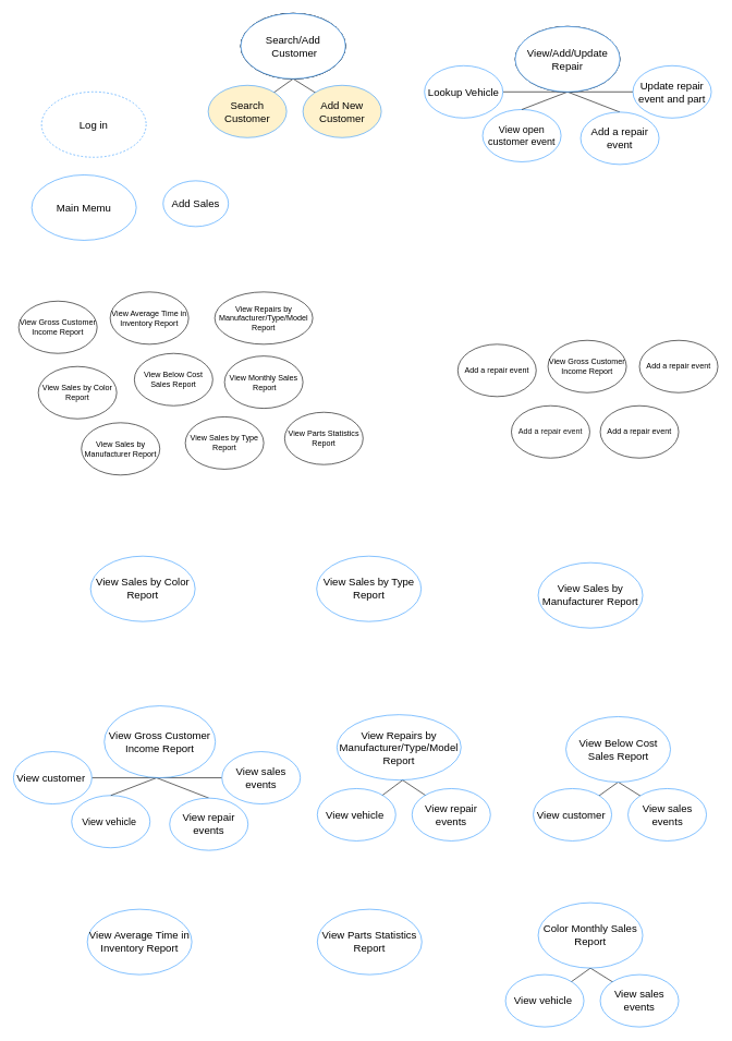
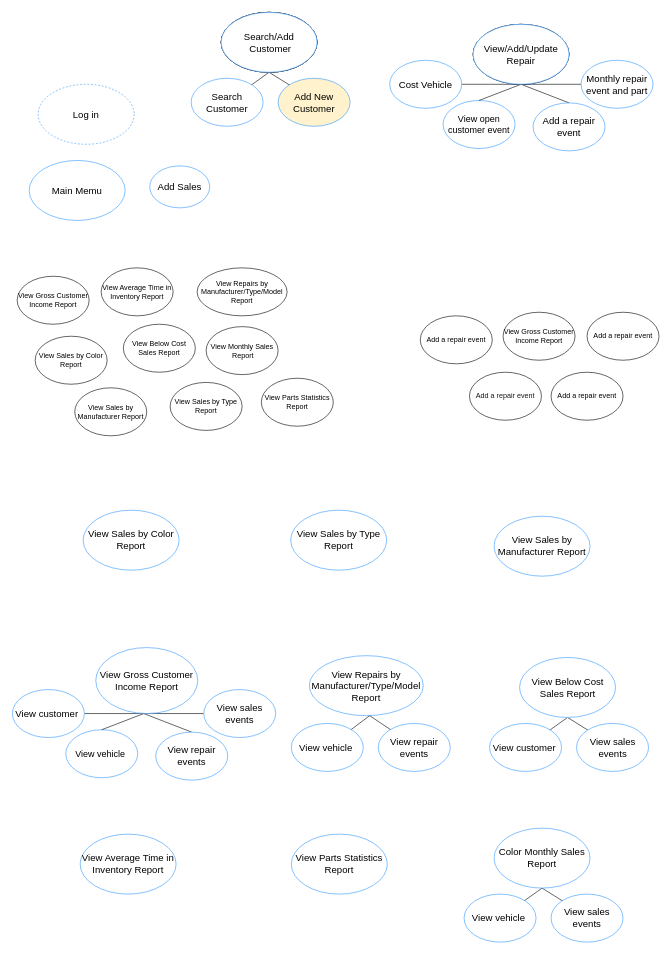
  <mxCell id="0" />
  <mxCell id="1" parent="0" />
  <mxCell id="2" value="Search/Add Customer" style="ellipse;whiteSpace=wrap;html=1;fontSize=15;" parent="1" vertex="1"><mxGeometry x="368" y="20" width="160" height="100" as="geometry" /></mxCell>
  <mxCell id="3" value="&lt;font style=&quot;font-size: 16px&quot;&gt;View/Add/Update Repair&lt;/font&gt;" style="ellipse;whiteSpace=wrap;html=1;" parent="1" vertex="1"><mxGeometry x="788" y="40" width="160" height="100" as="geometry" /></mxCell>
  <mxCell id="4" value="View Sales by Color Report" style="ellipse;whiteSpace=wrap;html=1;" parent="1" vertex="1"><mxGeometry x="58" y="560" width="120" height="80" as="geometry" /></mxCell>
  <mxCell id="5" value="View Sales by Manufacturer Report" style="ellipse;whiteSpace=wrap;html=1;" parent="1" vertex="1"><mxGeometry x="124" y="646" width="120" height="80" as="geometry" /></mxCell>
  <mxCell id="6" value="View Parts Statistics Report" style="ellipse;whiteSpace=wrap;html=1;" parent="1" vertex="1"><mxGeometry x="435" y="630" width="120" height="80" as="geometry" /></mxCell>
  <mxCell id="7" value="View Average Time in Inventory Report" style="ellipse;whiteSpace=wrap;html=1;" parent="1" vertex="1"><mxGeometry x="168" y="446" width="120" height="80" as="geometry" /></mxCell>
  <mxCell id="8" value="View Below Cost Sales Report" style="ellipse;whiteSpace=wrap;html=1;" parent="1" vertex="1"><mxGeometry x="205" y="540" width="120" height="80" as="geometry" /></mxCell>
  <mxCell id="9" value="View Gross Customer Income Report" style="ellipse;whiteSpace=wrap;html=1;" parent="1" vertex="1"><mxGeometry x="28" y="460" width="120" height="80" as="geometry" /></mxCell>
  <mxCell id="10" value="View Repairs by Manufacturer/Type/Model Report" style="ellipse;whiteSpace=wrap;html=1;" parent="1" vertex="1"><mxGeometry x="328" y="446" width="150" height="80" as="geometry" /></mxCell>
  <mxCell id="11" value="View&amp;nbsp;Monthly Sales&lt;span style=&quot;color: rgba(0 , 0 , 0 , 0) ; font-family: monospace ; font-size: 0px&quot;&gt;%3CmxGraphModel%3E%3Croot%3E%3CmxCell%20id%3D%220%22%2F%3E%3CmxCell%20id%3D%221%22%20parent%3D%220%22%2F%3E%3CmxCell%20id%3D%222%22%20value%3D%22View%20Sales%20by%20Type%20Report%22%20style%3D%22ellipse%3BwhiteSpace%3Dwrap%3Bhtml%3D1%3B%22%20vertex%3D%221%22%20parent%3D%221%22%3E%3CmxGeometry%20x%3D%22600%22%20y%3D%22560%22%20width%3D%22120%22%20height%3D%2280%22%20as%3D%22geometry%22%2F%3E%3C%2FmxCell%3E%3C%2Froot%3E%3C%2FmxGraphModel%3E&lt;/span&gt;&lt;br&gt;&amp;nbsp;Report" style="ellipse;whiteSpace=wrap;html=1;" parent="1" vertex="1"><mxGeometry x="343" y="544" width="120" height="80" as="geometry" /></mxCell>
  <mxCell id="12" value="View Sales by Type Report" style="ellipse;whiteSpace=wrap;html=1;" parent="1" vertex="1"><mxGeometry x="283" y="637" width="120" height="80" as="geometry" /></mxCell>
  <mxCell id="13" value="" style="endArrow=none;html=1;strokeWidth=1;exitX=0.5;exitY=0;exitDx=0;exitDy=0;entryX=0.5;entryY=1;entryDx=0;entryDy=0;" parent="1" target="2" edge="1"><mxGeometry width="50" height="50" relative="1" as="geometry"><mxPoint x="378" y="170" as="sourcePoint" /><mxPoint x="638" y="440" as="targetPoint" /></mxGeometry></mxCell>
  <mxCell id="14" value="" style="endArrow=none;html=1;strokeWidth=1;exitX=0.5;exitY=0;exitDx=0;exitDy=0;" parent="1" edge="1"><mxGeometry width="50" height="50" relative="1" as="geometry"><mxPoint x="528" y="170" as="sourcePoint" /><mxPoint x="448" y="120" as="targetPoint" /></mxGeometry></mxCell>
  <mxCell id="15" value="" style="endArrow=none;html=1;strokeWidth=1;entryX=0.5;entryY=1;entryDx=0;entryDy=0;exitX=1;exitY=0.5;exitDx=0;exitDy=0;" parent="1" source="32" target="3" edge="1"><mxGeometry width="50" height="50" relative="1" as="geometry"><mxPoint x="748" y="150" as="sourcePoint" /><mxPoint x="358" y="180" as="targetPoint" /></mxGeometry></mxCell>
  <mxCell id="16" value="" style="endArrow=none;html=1;strokeWidth=1;exitX=0.5;exitY=0;exitDx=0;exitDy=0;entryX=0.5;entryY=1;entryDx=0;entryDy=0;" parent="1" source="33" target="3" edge="1"><mxGeometry width="50" height="50" relative="1" as="geometry"><mxPoint x="868" y="230" as="sourcePoint" /><mxPoint x="835.574" y="138.284" as="targetPoint" /></mxGeometry></mxCell>
  <mxCell id="17" value="" style="endArrow=none;html=1;strokeWidth=1;exitX=0;exitY=0.5;exitDx=0;exitDy=0;" parent="1" source="34" edge="1"><mxGeometry width="50" height="50" relative="1" as="geometry"><mxPoint x="1008" y="210" as="sourcePoint" /><mxPoint x="868" y="140" as="targetPoint" /></mxGeometry></mxCell>
  <mxCell id="18" value="View open customer event" style="ellipse;whiteSpace=wrap;html=1;fontSize=15;strokeColor=#3399FF;" parent="1" vertex="1"><mxGeometry x="738" y="167" width="120" height="80" as="geometry" /></mxCell>
  <mxCell id="19" value="" style="endArrow=none;html=1;strokeWidth=1;exitX=0.5;exitY=0;exitDx=0;exitDy=0;" parent="1" source="18" edge="1"><mxGeometry width="50" height="50" relative="1" as="geometry"><mxPoint x="968" y="190" as="sourcePoint" /><mxPoint x="868" y="140" as="targetPoint" /></mxGeometry></mxCell>
  <mxCell id="20" value="View Gross Customer Income Report" style="ellipse;whiteSpace=wrap;html=1;" parent="1" vertex="1"><mxGeometry x="838" y="520" width="120" height="80" as="geometry" /></mxCell>
  <mxCell id="21" value="Add a repair event" style="ellipse;whiteSpace=wrap;html=1;" parent="1" vertex="1"><mxGeometry x="700" y="526" width="120" height="80" as="geometry" /></mxCell>
  <mxCell id="22" value="Add a repair event" style="ellipse;whiteSpace=wrap;html=1;" parent="1" vertex="1"><mxGeometry x="918" y="620" width="120" height="80" as="geometry" /></mxCell>
  <mxCell id="23" value="Add a repair event" style="ellipse;whiteSpace=wrap;html=1;" parent="1" vertex="1"><mxGeometry x="978" y="520" width="120" height="80" as="geometry" /></mxCell>
  <mxCell id="24" value="Add a repair event" style="ellipse;whiteSpace=wrap;html=1;textOpacity=90;" parent="1" vertex="1"><mxGeometry x="782" y="620" width="120" height="80" as="geometry" /></mxCell>
  <mxCell id="25" value="Search/Add Customer" style="ellipse;whiteSpace=wrap;html=1;fontSize=15;" parent="1" vertex="1"><mxGeometry x="368" y="20" width="160" height="100" as="geometry" /></mxCell>
  <mxCell id="26" value="Search/Add Customer" style="ellipse;whiteSpace=wrap;html=1;fontSize=15;" parent="1" vertex="1"><mxGeometry x="368" y="20" width="160" height="100" as="geometry" /></mxCell>
  <mxCell id="27" value="&lt;font style=&quot;font-size: 16px&quot;&gt;View/Add/Update Repair&lt;/font&gt;" style="ellipse;whiteSpace=wrap;html=1;" parent="1" vertex="1"><mxGeometry x="788" y="40" width="160" height="100" as="geometry" /></mxCell>
- <mxCell id="28" value="Search Customer" style="ellipse;whiteSpace=wrap;html=1;fontSize=16;strokeColor=#3399FF;fillColor=#fff2cc;" parent="1" vertex="1"><mxGeometry x="318" y="130" width="120" height="80" as="geometry" /></mxCell>
+ <mxCell id="28" value="Search Customer" style="ellipse;whiteSpace=wrap;html=1;fontSize=16;strokeColor=#3399FF;" parent="1" vertex="1"><mxGeometry x="318" y="130" width="120" height="80" as="geometry" /></mxCell>
  <mxCell id="29" value="Add New Customer" style="ellipse;whiteSpace=wrap;html=1;fontSize=16;strokeColor=#3399FF;fillColor=#fff2cc;" parent="1" vertex="1"><mxGeometry x="463" y="130" width="120" height="80" as="geometry" /></mxCell>
  <mxCell id="30" value="Search/Add&lt;br&gt;&amp;nbsp;Customer" style="ellipse;whiteSpace=wrap;html=1;fontSize=16;strokeColor=#3399FF;" parent="1" vertex="1"><mxGeometry x="368" y="20" width="160" height="100" as="geometry" /></mxCell>
  <mxCell id="31" value="&lt;font style=&quot;font-size: 16px&quot;&gt;View/Add/Update Repair&lt;/font&gt;" style="ellipse;whiteSpace=wrap;html=1;fontSize=16;strokeColor=#3399FF;" parent="1" vertex="1"><mxGeometry x="788" y="40" width="160" height="100" as="geometry" /></mxCell>
- <mxCell id="32" value="&lt;font style=&quot;font-size: 16px;&quot;&gt;Lookup Vehicle&lt;/font&gt;" style="ellipse;whiteSpace=wrap;html=1;fontSize=16;strokeColor=#3399FF;" parent="1" vertex="1"><mxGeometry x="649" y="100" width="120" height="80" as="geometry" /></mxCell>
+ <mxCell id="32" value="&lt;font style=&quot;font-size: 16px;&quot;&gt;Cost Vehicle&lt;/font&gt;" style="ellipse;whiteSpace=wrap;html=1;fontSize=16;strokeColor=#3399FF;" parent="1" vertex="1"><mxGeometry x="649" y="100" width="120" height="80" as="geometry" /></mxCell>
  <mxCell id="33" value="Add a repair event" style="ellipse;whiteSpace=wrap;html=1;fontSize=16;strokeColor=#3399FF;" parent="1" vertex="1"><mxGeometry x="888" y="171" width="120" height="80" as="geometry" /></mxCell>
- <mxCell id="34" value="Update repair event and part" style="ellipse;whiteSpace=wrap;html=1;fontSize=16;strokeColor=#3399FF;" parent="1" vertex="1"><mxGeometry x="968" y="100" width="120" height="80" as="geometry" /></mxCell>
+ <mxCell id="34" value="Monthly repair event and part" style="ellipse;whiteSpace=wrap;html=1;fontSize=16;strokeColor=#3399FF;" parent="1" vertex="1"><mxGeometry x="968" y="100" width="120" height="80" as="geometry" /></mxCell>
  <mxCell id="35" value="Add Sales" style="ellipse;whiteSpace=wrap;html=1;fontSize=16;strokeColor=#3399FF;" parent="1" vertex="1"><mxGeometry x="249" y="276" width="100" height="70" as="geometry" /></mxCell>
  <mxCell id="36" value="Main Memu" style="ellipse;whiteSpace=wrap;html=1;fontSize=16;strokeColor=#3399FF;" parent="1" vertex="1"><mxGeometry x="48" y="267" width="160" height="100" as="geometry" /></mxCell>
  <mxCell id="37" value="Log in" style="ellipse;whiteSpace=wrap;html=1;fontSize=16;strokeColor=#3399FF;dashed=1;" parent="1" vertex="1"><mxGeometry x="63" y="140" width="160" height="100" as="geometry" /></mxCell>
  <mxCell id="38" value="" style="endArrow=none;html=1;strokeWidth=1;exitX=0.5;exitY=0;exitDx=0;exitDy=0;" edge="1" parent="1"><mxGeometry width="50" height="50" relative="1" as="geometry"><mxPoint x="545" y="1245.5" as="sourcePoint" /><mxPoint x="625" y="1185.5" as="targetPoint" /></mxGeometry></mxCell>
  <mxCell id="39" value="" style="endArrow=none;html=1;strokeWidth=1;exitX=0.5;exitY=0;exitDx=0;exitDy=0;" edge="1" parent="1"><mxGeometry width="50" height="50" relative="1" as="geometry"><mxPoint x="695" y="1245.5" as="sourcePoint" /><mxPoint x="605" y="1185.5" as="targetPoint" /></mxGeometry></mxCell>
  <mxCell id="40" value="View vehicle&amp;nbsp;" style="ellipse;whiteSpace=wrap;html=1;fontSize=16;strokeColor=#3399FF;" vertex="1" parent="1"><mxGeometry x="485" y="1205.5" width="120" height="80" as="geometry" /></mxCell>
  <mxCell id="41" value="View repair events" style="ellipse;whiteSpace=wrap;html=1;fontSize=16;strokeColor=#3399FF;" vertex="1" parent="1"><mxGeometry x="630" y="1205.5" width="120" height="80" as="geometry" /></mxCell>
  <mxCell id="42" value="&lt;font style=&quot;font-size: 16px&quot;&gt;View Repairs by Manufacturer/Type/Model Report&lt;/font&gt;" style="ellipse;whiteSpace=wrap;html=1;fontSize=16;strokeColor=#3399FF;" vertex="1" parent="1"><mxGeometry x="515" y="1092.5" width="190" height="100" as="geometry" /></mxCell>
  <mxCell id="43" value="" style="endArrow=none;html=1;strokeWidth=1;entryX=0.5;entryY=1;entryDx=0;entryDy=0;exitX=1;exitY=0.5;exitDx=0;exitDy=0;" edge="1" parent="1" source="49"><mxGeometry width="50" height="50" relative="1" as="geometry"><mxPoint x="119" y="1199" as="sourcePoint" /><mxPoint x="239" y="1189" as="targetPoint" /></mxGeometry></mxCell>
  <mxCell id="44" value="" style="endArrow=none;html=1;strokeWidth=1;exitX=0.5;exitY=0;exitDx=0;exitDy=0;entryX=0.5;entryY=1;entryDx=0;entryDy=0;" edge="1" parent="1" source="50"><mxGeometry width="50" height="50" relative="1" as="geometry"><mxPoint x="239" y="1279" as="sourcePoint" /><mxPoint x="239" y="1189" as="targetPoint" /></mxGeometry></mxCell>
  <mxCell id="45" value="" style="endArrow=none;html=1;strokeWidth=1;exitX=0;exitY=0.5;exitDx=0;exitDy=0;" edge="1" parent="1" source="51"><mxGeometry width="50" height="50" relative="1" as="geometry"><mxPoint x="379" y="1259" as="sourcePoint" /><mxPoint x="239" y="1189" as="targetPoint" /></mxGeometry></mxCell>
  <mxCell id="46" value="View vehicle&amp;nbsp;" style="ellipse;whiteSpace=wrap;html=1;fontSize=15;strokeColor=#3399FF;" vertex="1" parent="1"><mxGeometry x="109" y="1216" width="120" height="80" as="geometry" /></mxCell>
  <mxCell id="47" value="" style="endArrow=none;html=1;strokeWidth=1;exitX=0.5;exitY=0;exitDx=0;exitDy=0;" edge="1" parent="1" source="46"><mxGeometry width="50" height="50" relative="1" as="geometry"><mxPoint x="339" y="1239" as="sourcePoint" /><mxPoint x="239" y="1189" as="targetPoint" /></mxGeometry></mxCell>
  <mxCell id="48" value="View Gross Customer Income Report" style="ellipse;whiteSpace=wrap;html=1;fontSize=16;strokeColor=#3399FF;" vertex="1" parent="1"><mxGeometry x="159" y="1079" width="170" height="110" as="geometry" /></mxCell>
  <mxCell id="49" value="View customer&amp;nbsp;" style="ellipse;whiteSpace=wrap;html=1;fontSize=16;strokeColor=#3399FF;" vertex="1" parent="1"><mxGeometry x="20" y="1149" width="120" height="80" as="geometry" /></mxCell>
  <mxCell id="50" value="View repair events" style="ellipse;whiteSpace=wrap;html=1;fontSize=16;strokeColor=#3399FF;" vertex="1" parent="1"><mxGeometry x="259" y="1220" width="120" height="80" as="geometry" /></mxCell>
  <mxCell id="51" value="View sales events" style="ellipse;whiteSpace=wrap;html=1;fontSize=16;strokeColor=#3399FF;" vertex="1" parent="1"><mxGeometry x="339" y="1149" width="120" height="80" as="geometry" /></mxCell>
  <mxCell id="52" value="&lt;font style=&quot;font-size: 16px&quot;&gt;View Sales by Color Report&lt;/font&gt;" style="ellipse;whiteSpace=wrap;html=1;fontSize=16;strokeColor=#3399FF;" vertex="1" parent="1"><mxGeometry x="138" y="850" width="160" height="100" as="geometry" /></mxCell>
  <mxCell id="53" value="&lt;font style=&quot;font-size: 16px&quot;&gt;View Sales by Type Report&lt;/font&gt;" style="ellipse;whiteSpace=wrap;html=1;fontSize=16;strokeColor=#3399FF;" vertex="1" parent="1"><mxGeometry x="484" y="850" width="160" height="100" as="geometry" /></mxCell>
  <mxCell id="54" value="&lt;font style=&quot;font-size: 16px&quot;&gt;View Sales by Manufacturer Report&lt;/font&gt;" style="ellipse;whiteSpace=wrap;html=1;fontSize=16;strokeColor=#3399FF;" vertex="1" parent="1"><mxGeometry x="823" y="860" width="160" height="100" as="geometry" /></mxCell>
  <mxCell id="55" value="&lt;font style=&quot;font-size: 16px&quot;&gt;View Average Time in Inventory Report&lt;/font&gt;" style="ellipse;whiteSpace=wrap;html=1;fontSize=16;strokeColor=#3399FF;" vertex="1" parent="1"><mxGeometry x="133" y="1390" width="160" height="100" as="geometry" /></mxCell>
  <mxCell id="56" value="&lt;font style=&quot;font-size: 16px&quot;&gt;View Parts Statistics Report&lt;/font&gt;" style="ellipse;whiteSpace=wrap;html=1;fontSize=16;strokeColor=#3399FF;" vertex="1" parent="1"><mxGeometry x="485" y="1390" width="160" height="100" as="geometry" /></mxCell>
  <mxCell id="57" value="" style="endArrow=none;html=1;strokeWidth=1;exitX=0.5;exitY=0;exitDx=0;exitDy=0;entryX=0.5;entryY=1;entryDx=0;entryDy=0;" edge="1" parent="1"><mxGeometry width="50" height="50" relative="1" as="geometry"><mxPoint x="833" y="1530" as="sourcePoint" /><mxPoint x="903" y="1480" as="targetPoint" /></mxGeometry></mxCell>
  <mxCell id="58" value="" style="endArrow=none;html=1;strokeWidth=1;exitX=0.5;exitY=0;exitDx=0;exitDy=0;" edge="1" parent="1"><mxGeometry width="50" height="50" relative="1" as="geometry"><mxPoint x="983" y="1530" as="sourcePoint" /><mxPoint x="903" y="1480" as="targetPoint" /></mxGeometry></mxCell>
  <mxCell id="59" value="View sales events" style="ellipse;whiteSpace=wrap;html=1;fontSize=16;strokeColor=#3399FF;" vertex="1" parent="1"><mxGeometry x="918" y="1490" width="120" height="80" as="geometry" /></mxCell>
  <mxCell id="60" value="&lt;font style=&quot;font-size: 16px&quot;&gt;Color Monthly Sales Report&lt;/font&gt;" style="ellipse;whiteSpace=wrap;html=1;fontSize=16;strokeColor=#3399FF;" vertex="1" parent="1"><mxGeometry x="823" y="1380" width="160" height="100" as="geometry" /></mxCell>
  <mxCell id="61" value="View vehicle&amp;nbsp;" style="ellipse;whiteSpace=wrap;html=1;fontSize=16;strokeColor=#3399FF;" vertex="1" parent="1"><mxGeometry x="773" y="1490" width="120" height="80" as="geometry" /></mxCell>
  <mxCell id="62" value="" style="endArrow=none;html=1;strokeWidth=1;exitX=0.5;exitY=0;exitDx=0;exitDy=0;entryX=0.5;entryY=1;entryDx=0;entryDy=0;" edge="1" parent="1"><mxGeometry width="50" height="50" relative="1" as="geometry"><mxPoint x="875.5" y="1245.5" as="sourcePoint" /><mxPoint x="945.5" y="1195.5" as="targetPoint" /></mxGeometry></mxCell>
  <mxCell id="63" value="" style="endArrow=none;html=1;strokeWidth=1;exitX=0.5;exitY=0;exitDx=0;exitDy=0;" edge="1" parent="1"><mxGeometry width="50" height="50" relative="1" as="geometry"><mxPoint x="1025.5" y="1245.5" as="sourcePoint" /><mxPoint x="945.5" y="1195.5" as="targetPoint" /></mxGeometry></mxCell>
  <mxCell id="64" value="View sales events" style="ellipse;whiteSpace=wrap;html=1;fontSize=16;strokeColor=#3399FF;" vertex="1" parent="1"><mxGeometry x="960.5" y="1205.5" width="120" height="80" as="geometry" /></mxCell>
  <mxCell id="65" value="&lt;font style=&quot;font-size: 16px&quot;&gt;View Below Cost Sales Report&lt;/font&gt;" style="ellipse;whiteSpace=wrap;html=1;fontSize=16;strokeColor=#3399FF;" vertex="1" parent="1"><mxGeometry x="865.5" y="1095.5" width="160" height="100" as="geometry" /></mxCell>
  <mxCell id="66" value="View customer&amp;nbsp;" style="ellipse;whiteSpace=wrap;html=1;fontSize=16;strokeColor=#3399FF;" vertex="1" parent="1"><mxGeometry x="815.5" y="1205.5" width="120" height="80" as="geometry" /></mxCell>
